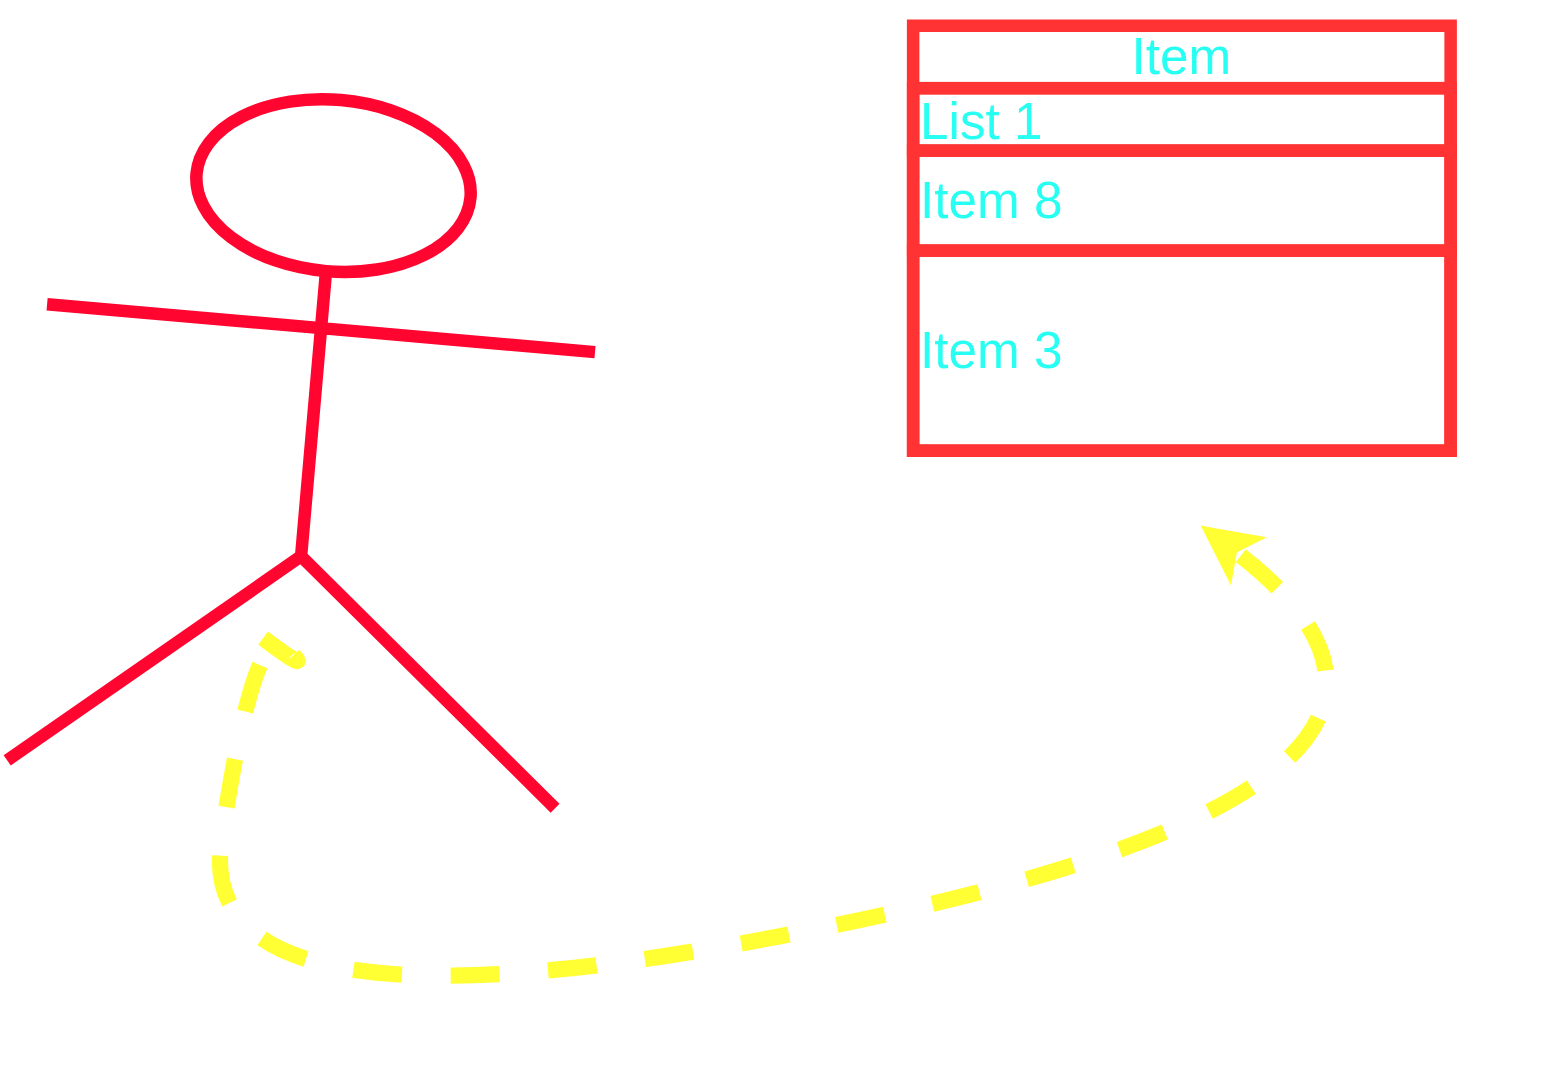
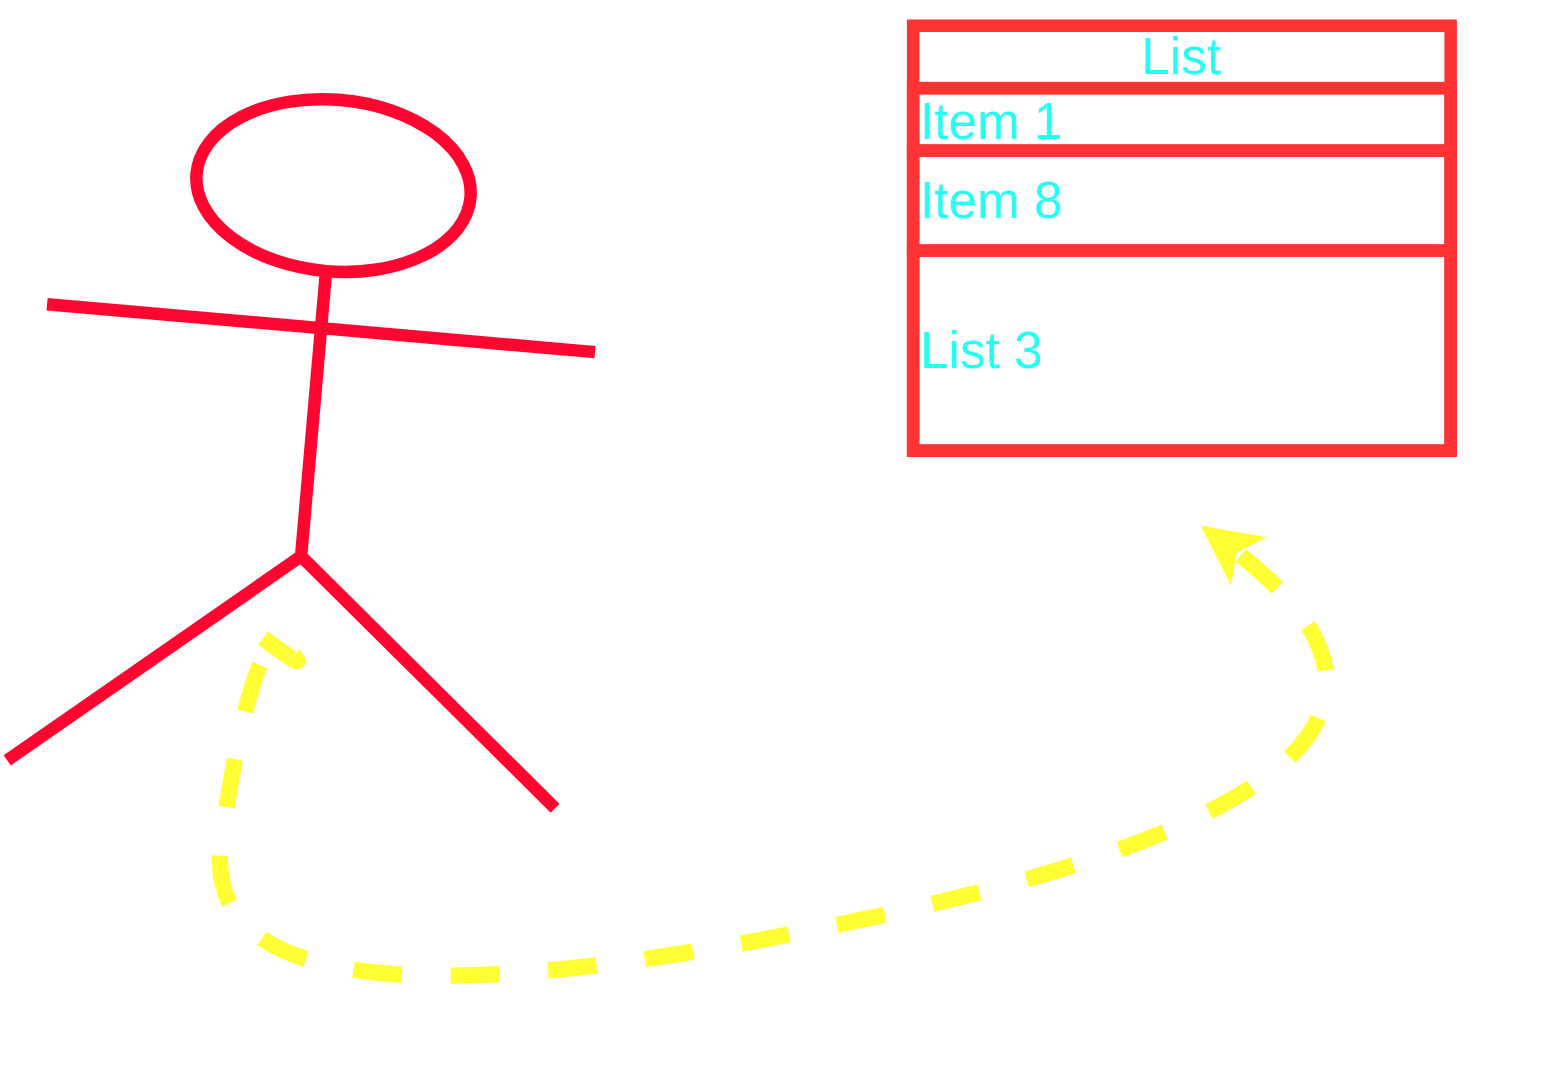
  <mxCell id="0" />
  <mxCell id="1" parent="0" />
  <mxCell id="2" value="" style="shape=umlActor;verticalLabelPosition=bottom;verticalAlign=top;html=1;outlineConnect=0;strokeColor=#FF052F;fillColor=none;fontStyle=0;rotation=5;strokeWidth=10;" vertex="1" parent="1"><mxGeometry x="20.36" y="78.51" width="440" height="549.46" as="geometry" /></mxCell>
  <mxCell id="3" value="" style="curved=1;endArrow=classic;html=1;rounded=0;strokeColor=#FFFF33;strokeWidth=13;dashed=1;" edge="1" parent="1"><mxGeometry width="50" height="50" relative="1" as="geometry"><mxPoint x="202" y="510" as="sourcePoint" /><mxPoint x="952" y="420" as="targetPoint" /><Array as="points"><mxPoint x="245.35" y="542.47" /><mxPoint x="195.35" y="492.47" /><mxPoint x="142" y="850" /><mxPoint x="1222" y="620" /></Array></mxGeometry></mxCell>
- <mxCell id="4" value="Item" style="swimlane;fontStyle=0;childLayout=stackLayout;horizontal=1;startSize=50;horizontalStack=0;resizeParent=1;resizeParentMax=0;resizeLast=0;collapsible=1;marginBottom=0;whiteSpace=wrap;html=1;fillColor=none;strokeColor=#FF3333;fontColor=#26FFF1;strokeWidth=10;fontSize=41;" vertex="1" parent="1"><mxGeometry x="722" y="20" width="430" height="340" as="geometry" /></mxCell>
- <mxCell id="5" value="List 1" style="text;strokeColor=#FF3333;fillColor=none;align=left;verticalAlign=middle;spacingLeft=4;spacingRight=4;overflow=hidden;points=[[0,0.5],[1,0.5]];portConstraint=eastwest;rotatable=0;whiteSpace=wrap;html=1;fontColor=#26FFF1;strokeWidth=10;fontSize=41;" vertex="1" parent="4"><mxGeometry y="50" width="430" height="50" as="geometry" /></mxCell>
+ <mxCell id="4" value="List" style="swimlane;fontStyle=0;childLayout=stackLayout;horizontal=1;startSize=50;horizontalStack=0;resizeParent=1;resizeParentMax=0;resizeLast=0;collapsible=1;marginBottom=0;whiteSpace=wrap;html=1;fillColor=none;strokeColor=#FF3333;fontColor=#26FFF1;strokeWidth=10;fontSize=41;" vertex="1" parent="1"><mxGeometry x="722" y="20" width="430" height="340" as="geometry" /></mxCell>
+ <mxCell id="5" value="Item 1" style="text;strokeColor=#FF3333;fillColor=none;align=left;verticalAlign=middle;spacingLeft=4;spacingRight=4;overflow=hidden;points=[[0,0.5],[1,0.5]];portConstraint=eastwest;rotatable=0;whiteSpace=wrap;html=1;fontColor=#26FFF1;strokeWidth=10;fontSize=41;" vertex="1" parent="4"><mxGeometry y="50" width="430" height="50" as="geometry" /></mxCell>
  <mxCell id="6" value="Item 8" style="text;strokeColor=#FF3333;fillColor=none;align=left;verticalAlign=middle;spacingLeft=4;spacingRight=4;overflow=hidden;points=[[0,0.5],[1,0.5]];portConstraint=eastwest;rotatable=0;whiteSpace=wrap;html=1;fontColor=#26FFF1;strokeWidth=10;fontSize=41;" vertex="1" parent="4"><mxGeometry y="100" width="430" height="80" as="geometry" /></mxCell>
- <mxCell id="7" value="Item 3" style="text;strokeColor=#FF3333;fillColor=none;align=left;verticalAlign=middle;spacingLeft=4;spacingRight=4;overflow=hidden;points=[[0,0.5],[1,0.5]];portConstraint=eastwest;rotatable=0;whiteSpace=wrap;html=1;fontColor=#26FFF1;strokeWidth=10;fontSize=41;" vertex="1" parent="4"><mxGeometry y="180" width="430" height="160" as="geometry" /></mxCell>
+ <mxCell id="7" value="List 3" style="text;strokeColor=#FF3333;fillColor=none;align=left;verticalAlign=middle;spacingLeft=4;spacingRight=4;overflow=hidden;points=[[0,0.5],[1,0.5]];portConstraint=eastwest;rotatable=0;whiteSpace=wrap;html=1;fontColor=#26FFF1;strokeWidth=10;fontSize=41;" vertex="1" parent="4"><mxGeometry y="180" width="430" height="160" as="geometry" /></mxCell>
